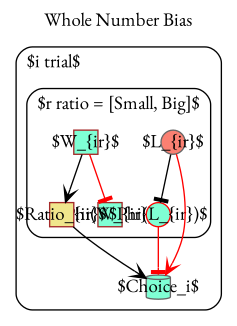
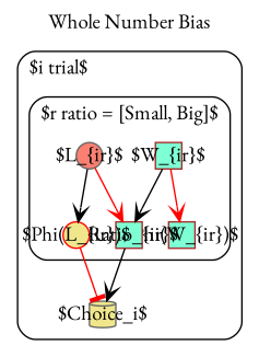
  digraph {
    compound=true
    fontname="EB Garamond"
    label="Whole Number Bias"
    labelloc=t
    newrank=true
    rankdir=TB
    node [color=brown fillcolor=aquamarine fixedsize=true fontname="EB Garamond" lblstyle="font=\small" margin=0 shape=box style=filled]
    edge [arrowhead=tee color=red fontname="EB Garamond"]
    n1 [height=0.25 label="$W_{ir}$" width=0.25]
    n2 [height=0.25 label="$\Phi(W_{ir})$" width=0.25]
    n3 [color=gray40 fillcolor=salmon height=0.25 label="$L_{ir}$" shape=circle width=0.25]
-   n4 [color=red height=0.25 label="$\Phi(L_{ir})$" shape=circle width=0.25]
-   n5 [fillcolor=khaki height=0.25 label="$Ratio_{ir}$" width=0.25]
-   n6 [color=gray40 height=0.25 label="$Choice_i$" shape=cylinder width=0.25]
+   n4 [color=red fillcolor=khaki height=0.25 label="$\Phi(L_{ir})$" shape=circle width=0.25]
+   n5 [height=0.25 label="$Ratio_{ir}$" width=0.25]
+   n6 [color=gray40 fillcolor=khaki height=0.25 label="$Choice_i$" shape=cylinder width=0.25]
    subgraph cluster_1 {
      label="$i trial$"
      labeljust=l
      lblstyle="font=\small"
      style=rounded
      n6
      subgraph cluster_2 {
        label="$r ratio = [Small, Big]$"
        labeljust=l
        lblstyle="font=\small"
        style=rounded
        n1
        n2
        n3
        n4
        n5
      }
    }
-   n1 -> n2
+   n1 -> n2 [arrowhead=vee]
    n1 -> n5 [arrowhead=vee color=black]
-   n3 -> n4 [color=black]
-   n3 -> n6 [arrowhead=vee]
+   n3 -> n4 [arrowhead=vee color=black]
+   n3 -> n5 [arrowhead=vee]
    n4 -> n6
    n5 -> n6 [arrowhead=vee color=black]
  }
